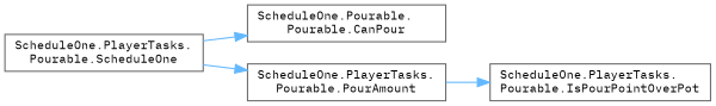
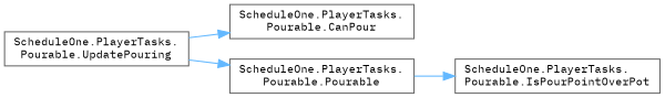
  digraph {
    fontname="IBM Plex Mono"
    rankdir=LR
    node [color=grey40 fillcolor=white fontname="IBM Plex Mono" fontsize=10 shape=box style=filled]
    edge [color=steelblue1 fontname="IBM Plex Mono" fontsize=10 labelfontname=Helvetica labelfontsize=10 style=solid]
-   n1 [height=0.2 label="ScheduleOne.PlayerTasks.\lPourable.ScheduleOne" width=0.4]
-   n2 [height=0.2 label="ScheduleOne.Pourable.\lPourable.CanPour" width=0.4]
-   n3 [height=0.2 label="ScheduleOne.PlayerTasks.\lPourable.PourAmount" width=0.4]
+   n1 [height=0.2 label="ScheduleOne.PlayerTasks.\lPourable.UpdatePouring" width=0.4]
+   n2 [height=0.2 label="ScheduleOne.PlayerTasks.\lPourable.CanPour" width=0.4]
+   n3 [height=0.2 label="ScheduleOne.PlayerTasks.\lPourable.Pourable" width=0.4]
    n4 [height=0.2 label="ScheduleOne.PlayerTasks.\lPourable.IsPourPointOverPot" width=0.4]
    n1 -> n2
    n1 -> n3
    n3 -> n4
  }
